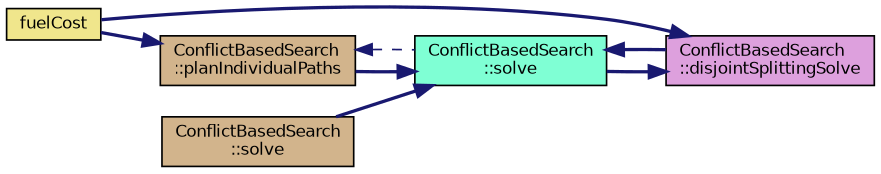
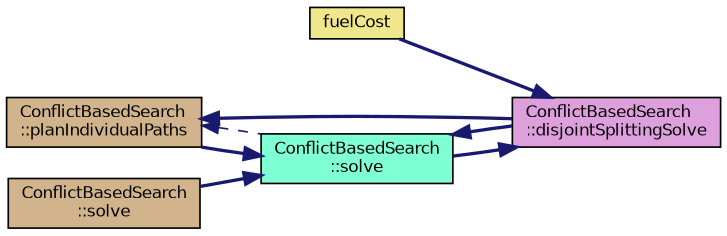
  digraph {
    rankdir=RL
    node [color=black fillcolor=tan fontname=Helvetica fontsize=10 shape=record style=filled]
    edge [color=midnightblue dir=back fontname=Helvetica fontsize=10 labelfontname=Helvetica labelfontsize=10 style=bold]
    n1 [fillcolor=khaki fontcolor=black height=0.2 label=fuelCost width=0.4]
    n2 [fillcolor=plum height=0.2 label="ConflictBasedSearch\l::disjointSplittingSolve" width=0.4]
    n3 [fillcolor=aquamarine height=0.2 label="ConflictBasedSearch\l::solve" width=0.4]
    n4 [height=0.2 label="ConflictBasedSearch\l::planIndividualPaths" width=0.4]
    n5 [height=0.2 label="ConflictBasedSearch\l::solve" width=0.4]
    n2 -> n1
    n2 -> n3
    n3 -> n2
    n3 -> n4
    n3 -> n5
-   n4 -> n1
+   n4 -> n2
    n4 -> n3 [style=dashed]
  }
